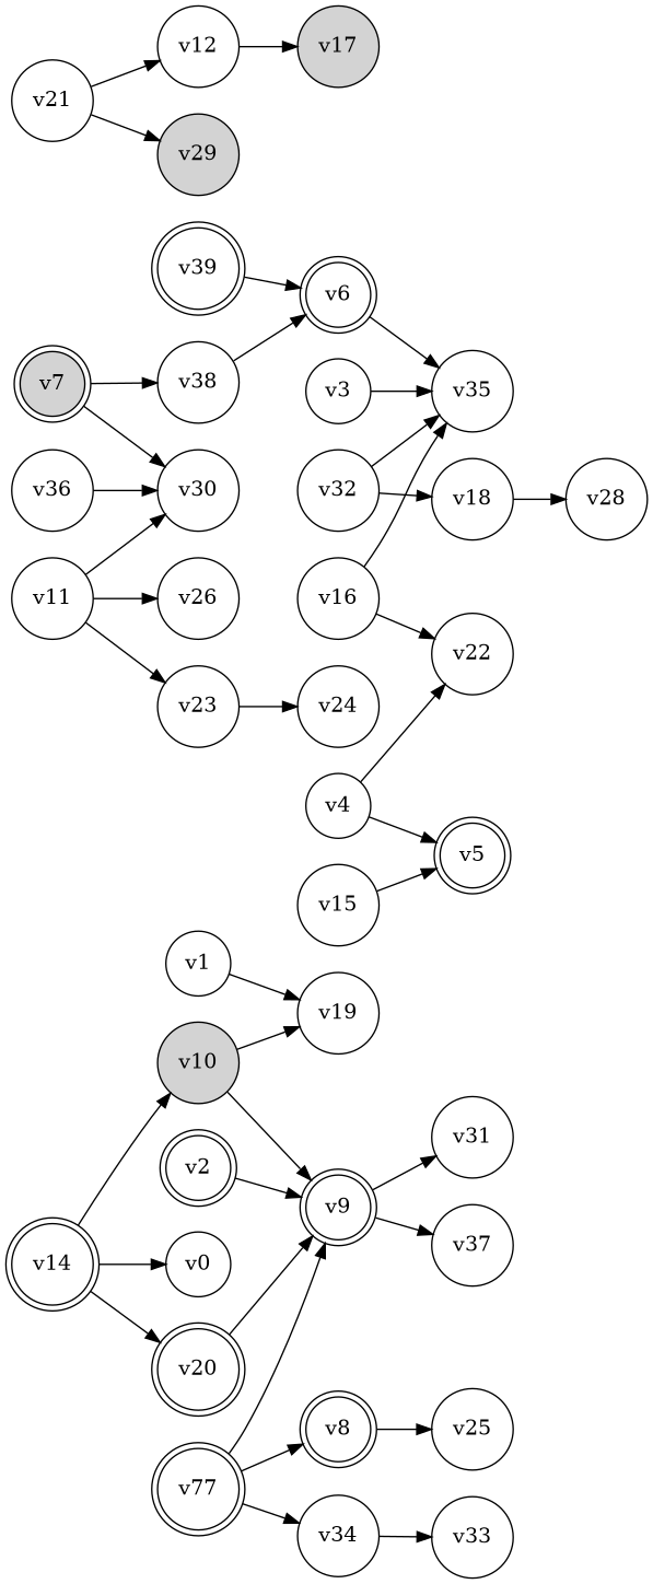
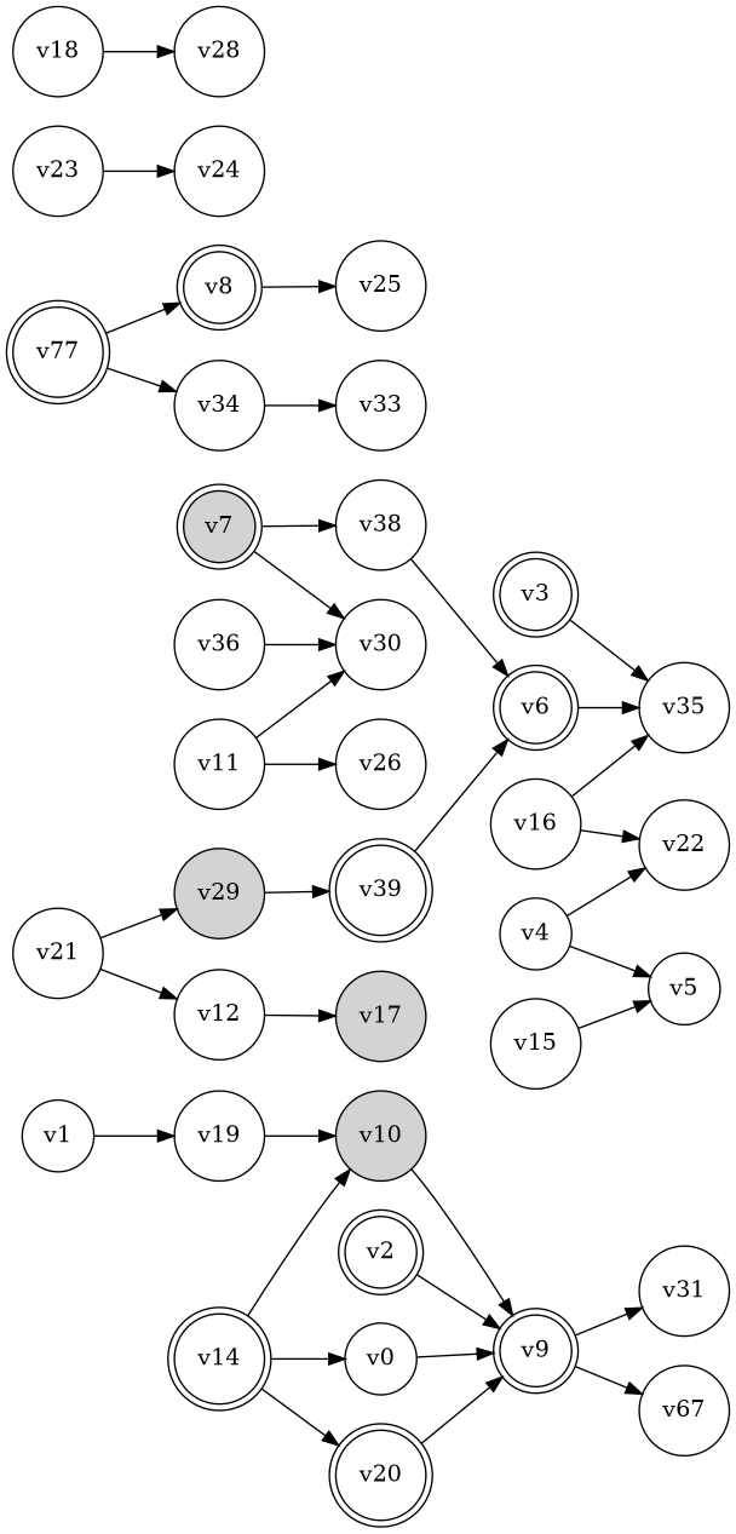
  digraph {
    rankdir=LR
    node [shape=circle]
    v1
    v19
    v10 [style=filled]
    v2 [shape=doublecircle]
    v9 [shape=doublecircle]
    v31
-   v37
-   v3
+   v37 [label=v67]
+   v3 [shape=doublecircle]
    v35
    v4
-   v5 [shape=doublecircle]
+   v5
    v22
    v6 [shape=doublecircle]
    v7 [shape=doublecircle style=filled]
    v30
    v38
    v8 [shape=doublecircle]
    v25
    v11
    v23
    v26
    v24
    v17 [style=filled]
    v12
    v14 [shape=doublecircle]
    v0
    v20 [shape=doublecircle]
    v15
    v16
    v18
    v28
    v21
    v29 [style=filled]
    v39 [shape=doublecircle]
    n35 [label=v77 shape=doublecircle]
    v34
    v33
-   v32
    v36
    v1 -> v19
-   v10 -> v19
+   v19 -> v10
    v10 -> v9
    v2 -> v9
    v9 -> v31
    v9 -> v37
    v3 -> v35
    v4 -> v5
    v4 -> v22
    v6 -> v35
    v7 -> v30
    v7 -> v38
    v38 -> v6
    v8 -> v25
    v11 -> v30
-   v11 -> v23
    v11 -> v26
    v23 -> v24
    v12 -> v17
    v14 -> v10
    v14 -> v0
    v14 -> v20
    v20 -> v9
    v15 -> v5
    v16 -> v35
    v16 -> v22
    v18 -> v28
    v21 -> v12
    v21 -> v29
+   v29 -> v39
    v39 -> v6
-   n35 -> v9
+   v0 -> v9
    n35 -> v8
    n35 -> v34
    v34 -> v33
-   v32 -> v35
-   v32 -> v18
    v36 -> v30
  }
